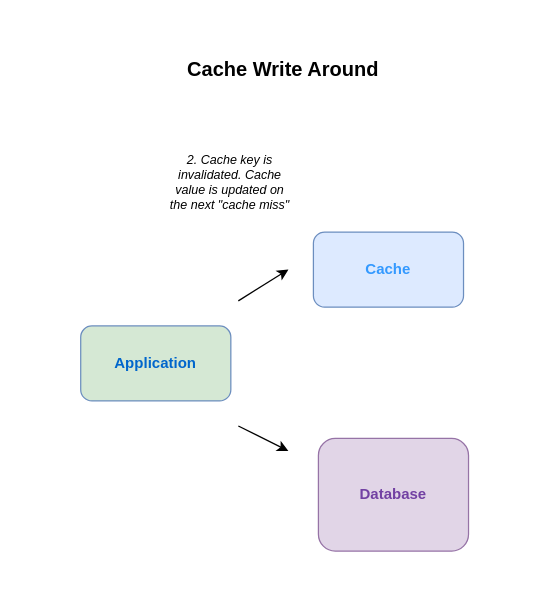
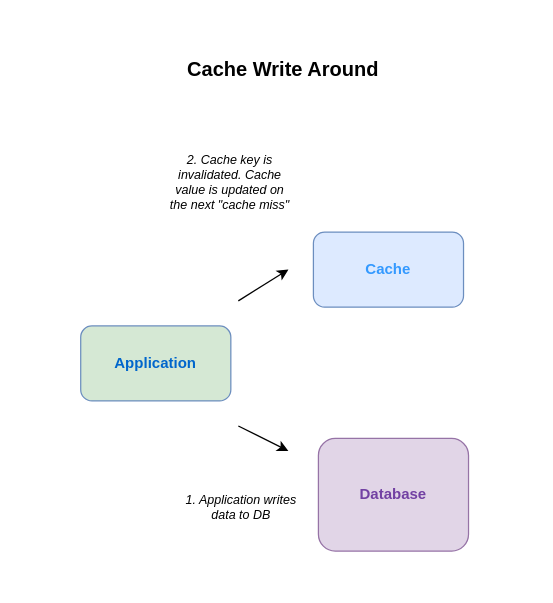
  <mxCell id="0" />
  <mxCell id="1" parent="0" />
  <mxCell id="2" value="" style="rounded=0;whiteSpace=wrap;html=1;strokeColor=none;" vertex="1" parent="1"><mxGeometry x="20" y="20" width="400" height="440" as="geometry" /></mxCell>
  <mxCell id="3" value="&lt;b&gt;Application&lt;/b&gt;" style="rounded=1;whiteSpace=wrap;html=1;fillColor=#d5e8d4;strokeColor=#6c8ebf;fontColor=#0066CC;" vertex="1" parent="1"><mxGeometry x="64" y="260" width="120" height="60" as="geometry" /></mxCell>
  <mxCell id="4" value="&lt;b&gt;&lt;font color=&quot;#3399ff&quot;&gt;Cache&lt;/font&gt;&lt;/b&gt;" style="rounded=1;whiteSpace=wrap;html=1;fillColor=#DDEAFF;strokeColor=#6c8ebf;fontColor=#A9C4EB;" vertex="1" parent="1"><mxGeometry x="250" y="185" width="120" height="60" as="geometry" /></mxCell>
  <mxCell id="5" value="&lt;b&gt;Database&lt;/b&gt;" style="rounded=1;whiteSpace=wrap;html=1;fillColor=#e1d5e7;strokeColor=#9673a6;fontColor=#7241A3;" vertex="1" parent="1"><mxGeometry x="254" y="350" width="120" height="90" as="geometry" /></mxCell>
  <mxCell id="6" value="" style="endArrow=classic;html=1;rounded=0;" edge="1" parent="1"><mxGeometry width="50" height="50" relative="1" as="geometry"><mxPoint x="190" y="240" as="sourcePoint" /><mxPoint x="230" y="215" as="targetPoint" /></mxGeometry></mxCell>
+ <mxCell id="7" value="1. Application writes data to DB" style="text;html=1;align=center;verticalAlign=middle;whiteSpace=wrap;rounded=0;fontSize=10;fontStyle=2" vertex="1" parent="1"><mxGeometry x="140" y="390" width="105" height="30" as="geometry" /></mxCell>
  <mxCell id="8" value="&lt;b style=&quot;font-size: 16px;&quot;&gt;Cache Write Around&lt;/b&gt;" style="text;html=1;align=center;verticalAlign=middle;whiteSpace=wrap;rounded=0;fontSize=16;" vertex="1" parent="1"><mxGeometry x="131" y="40" width="190" height="30" as="geometry" /></mxCell>
  <mxCell id="9" value="" style="endArrow=classic;html=1;rounded=0;" edge="1" parent="1"><mxGeometry width="50" height="50" relative="1" as="geometry"><mxPoint x="190" y="340" as="sourcePoint" /><mxPoint x="230" y="360" as="targetPoint" /></mxGeometry></mxCell>
  <mxCell id="10" value="2. Cache key is invalidated. Cache value is updated on the next &quot;cache miss&quot;" style="text;html=1;align=center;verticalAlign=middle;whiteSpace=wrap;rounded=0;fontSize=10;fontStyle=2" vertex="1" parent="1"><mxGeometry x="131" y="130" width="105" height="30" as="geometry" /></mxCell>
